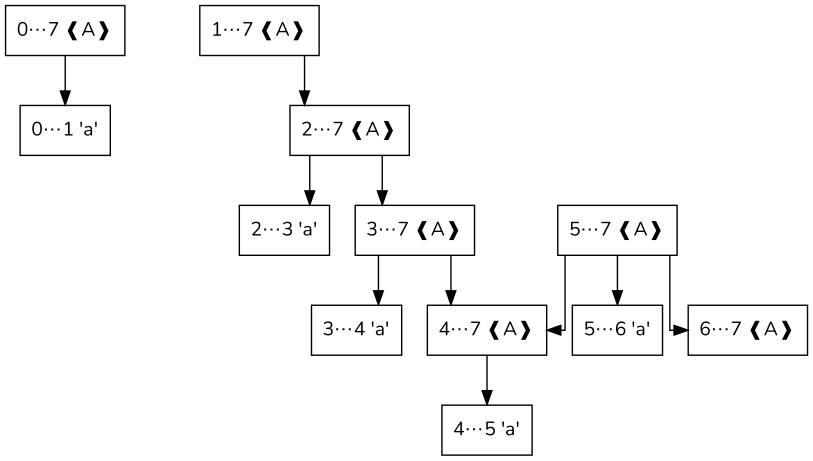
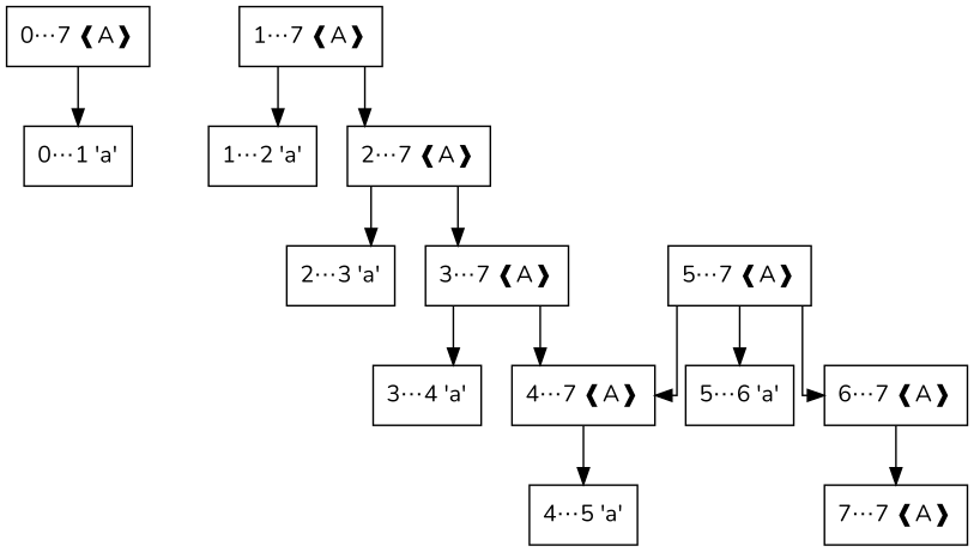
  digraph {
    fontname=Nunito
    splines=ortho
    node [fillcolor=white fontname=Nunito ordering=out shape=box]
    edge [fontname=Nunito]
    "0⋯7 ❰A❱"
    "0⋯1 'a'"
    "1⋯7 ❰A❱"
+   "1⋯2 'a'"
    "2⋯7 ❰A❱"
    "2⋯3 'a'"
    "3⋯7 ❰A❱"
    "3⋯4 'a'"
    "4⋯7 ❰A❱"
    "4⋯5 'a'"
    "5⋯7 ❰A❱"
    "5⋯6 'a'"
    "6⋯7 ❰A❱"
+   "7⋯7 ❰A❱"
    "0⋯7 ❰A❱" -> "0⋯1 'a'"
+   "1⋯7 ❰A❱" -> "1⋯2 'a'"
    "1⋯7 ❰A❱" -> "2⋯7 ❰A❱"
    "2⋯7 ❰A❱" -> "2⋯3 'a'"
    "2⋯7 ❰A❱" -> "3⋯7 ❰A❱"
    "3⋯7 ❰A❱" -> "3⋯4 'a'"
    "3⋯7 ❰A❱" -> "4⋯7 ❰A❱"
    "4⋯7 ❰A❱" -> "4⋯5 'a'"
    "5⋯7 ❰A❱" -> "4⋯7 ❰A❱"
    "5⋯7 ❰A❱" -> "5⋯6 'a'"
    "5⋯7 ❰A❱" -> "6⋯7 ❰A❱"
+   "6⋯7 ❰A❱" -> "7⋯7 ❰A❱"
  }
